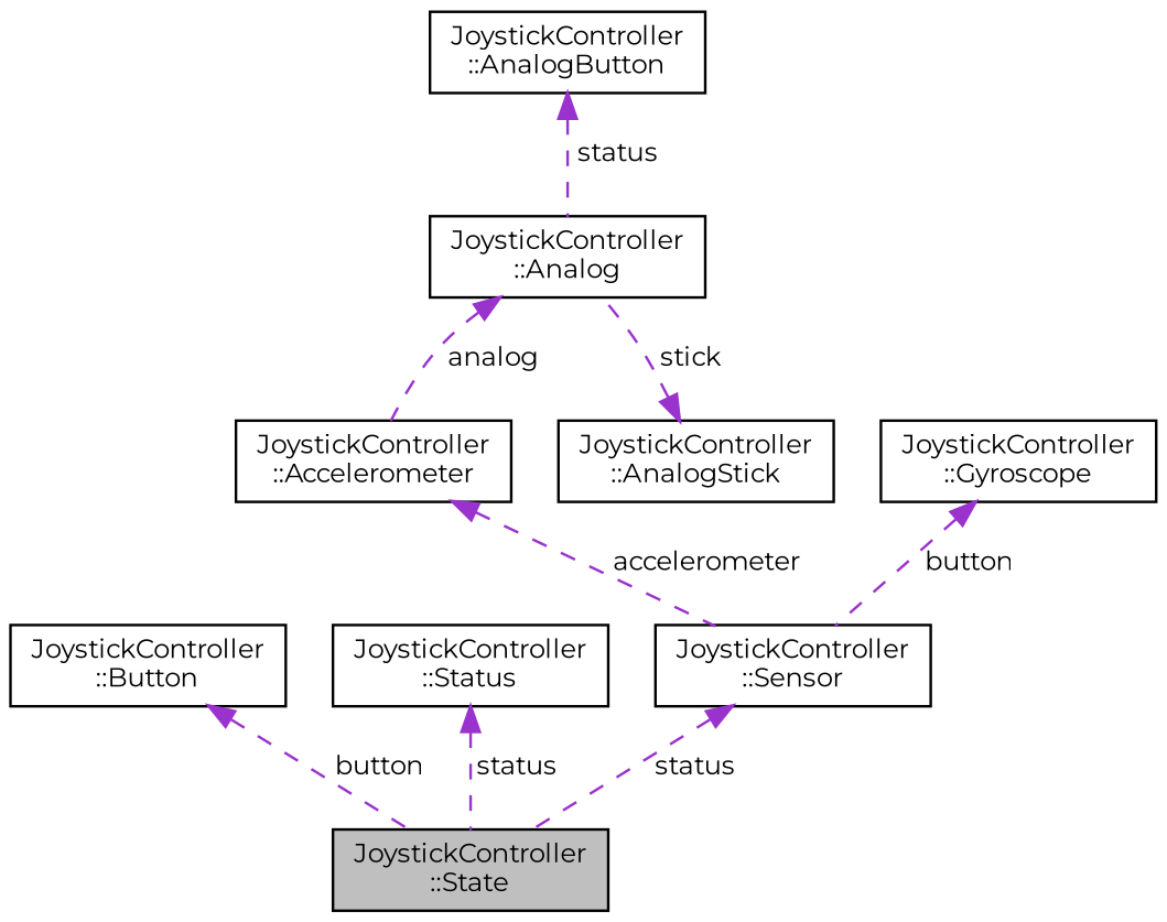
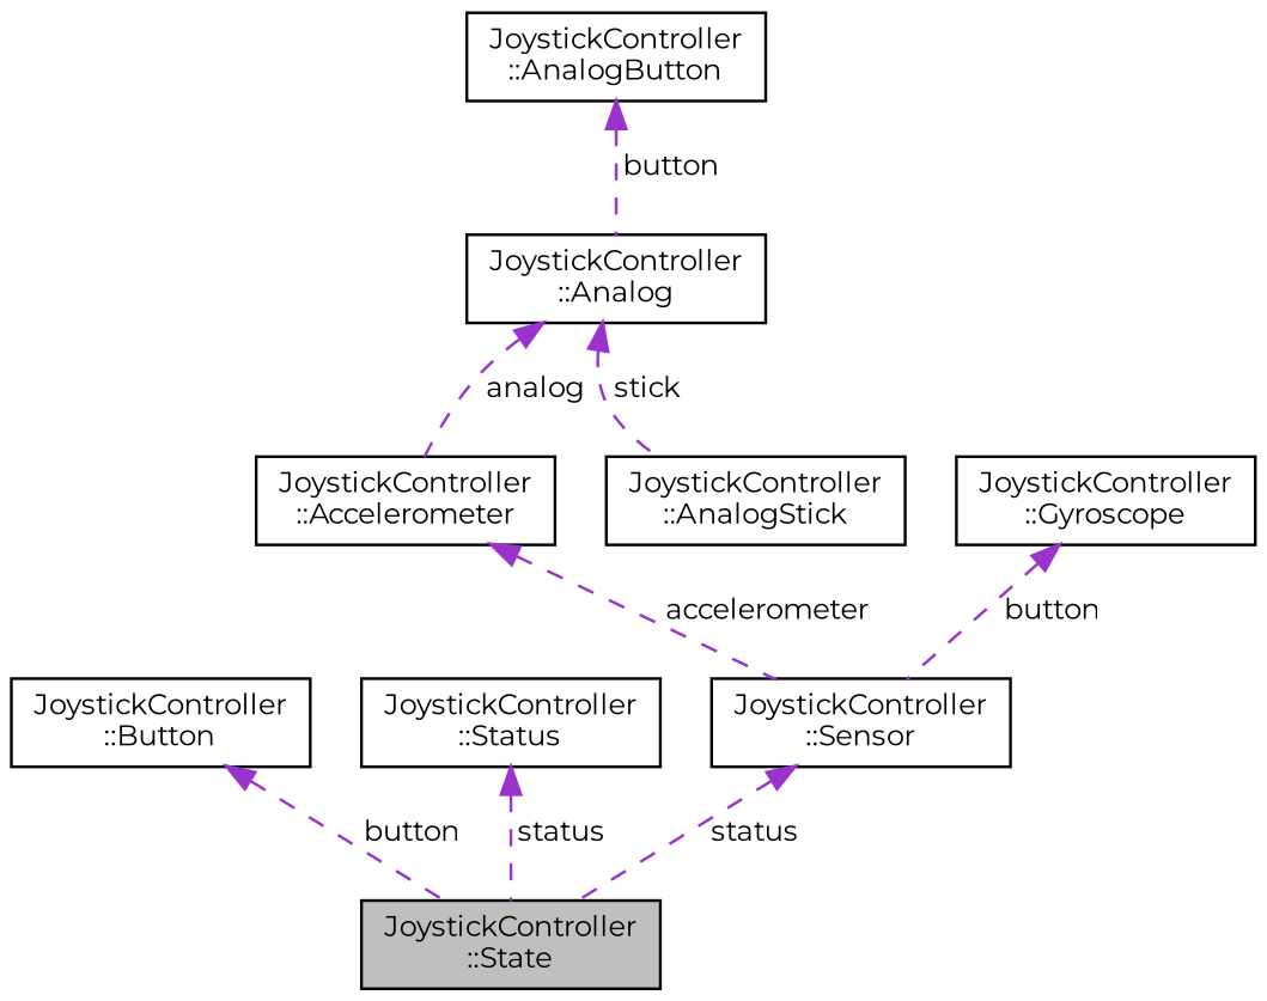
  digraph {
    fontname=Montserrat
    rankdir=TB
    node [color=black fillcolor=white fontname=Montserrat fontsize=10 shape=record style=filled]
    edge [color=darkorchid3 dir=back fontname=Montserrat fontsize=10 labelfontname=Helvetica labelfontsize=10 style=dashed]
    n1 [fillcolor=grey75 fontcolor=black height=0.2 label="JoystickController\l::State" width=0.4]
    n2 [height=0.2 label="JoystickController\l::Analog" width=0.4]
    n3 [height=0.2 label="JoystickController\l::Accelerometer" width=0.4]
    n4 [height=0.2 label="JoystickController\l::AnalogStick" width=0.4]
    n5 [height=0.2 label="JoystickController\l::AnalogButton" width=0.4]
    n6 [height=0.2 label="JoystickController\l::Button" width=0.4]
    n7 [height=0.2 label="JoystickController\l::Status" width=0.4]
    n8 [height=0.2 label="JoystickController\l::Sensor" width=0.4]
    n9 [height=0.2 label="JoystickController\l::Gyroscope" width=0.4]
    n2 -> n3 [label=" analog"]
    n3 -> n8 [label=" accelerometer"]
-   n4 -> n2 [label=" stick"]
-   n5 -> n2 [label=" status"]
+   n2 -> n4 [label=" stick"]
+   n5 -> n2 [label=" button"]
    n6 -> n1 [label=" button"]
    n7 -> n1 [label=" status"]
    n8 -> n1 [label=" status"]
    n9 -> n8 [label=" button"]
  }
